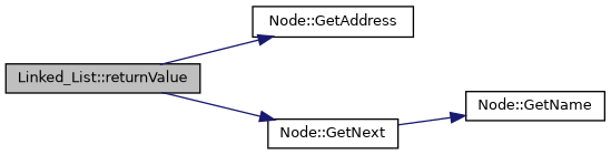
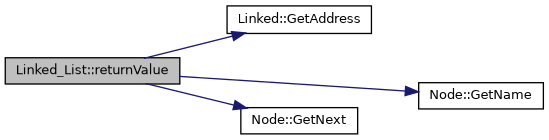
  digraph {
    rankdir=LR
    node [color=black fillcolor=white fontname=Helvetica fontsize=10 shape=record style=filled]
    edge [color=midnightblue fontname=Helvetica fontsize=10 labelfontname=Helvetica labelfontsize=10 style=solid]
    n1 [fillcolor=grey75 fontcolor=black height=0.2 label="Linked_List::returnValue" width=0.4]
-   n2 [height=0.2 label="Node::GetAddress" width=0.4]
+   n2 [height=0.2 label="Linked::GetAddress" width=0.4]
    n3 [height=0.2 label="Node::GetName" width=0.4]
    n4 [height=0.2 label="Node::GetNext" width=0.4]
    n1 -> n2
-   n4 -> n3
+   n1 -> n3
    n1 -> n4
  }
